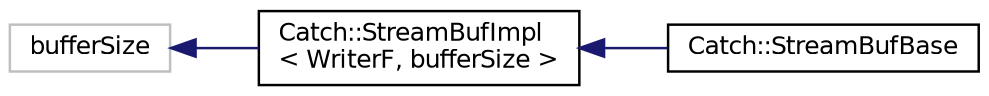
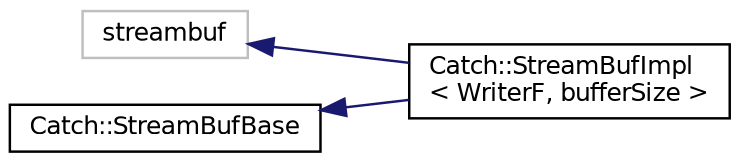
  digraph {
    rankdir=LR
    node [color=black fillcolor=white fontname=Helvetica fontsize=10 shape=record style=filled]
    edge [color=midnightblue dir=back fontname=Helvetica fontsize=10 labelfontname=Helvetica labelfontsize=10 style=solid]
-   n1 [color=grey75 height=0.2 label=bufferSize width=0.4]
+   n1 [color=grey75 height=0.2 label=streambuf width=0.4]
    n2 [height=0.2 label="Catch::StreamBufImpl\l\< WriterF, bufferSize \>" width=0.4]
    n3 [height=0.2 label="Catch::StreamBufBase" width=0.4]
    n1 -> n2
-   n2 -> n3
+   n3 -> n2
  }
